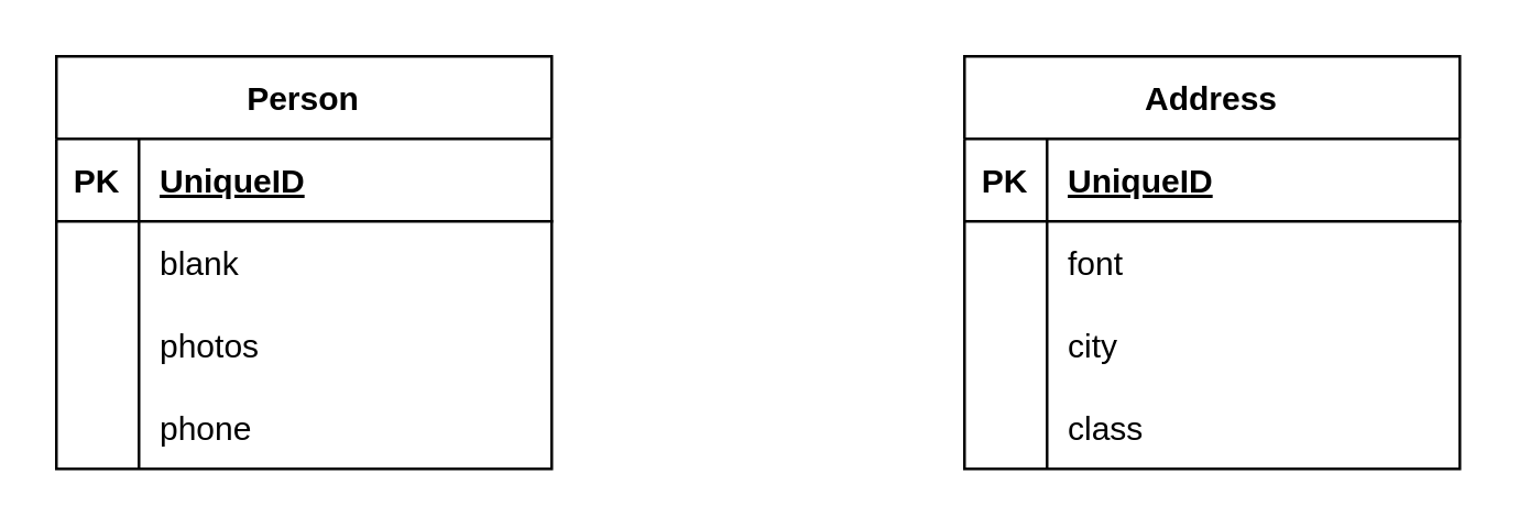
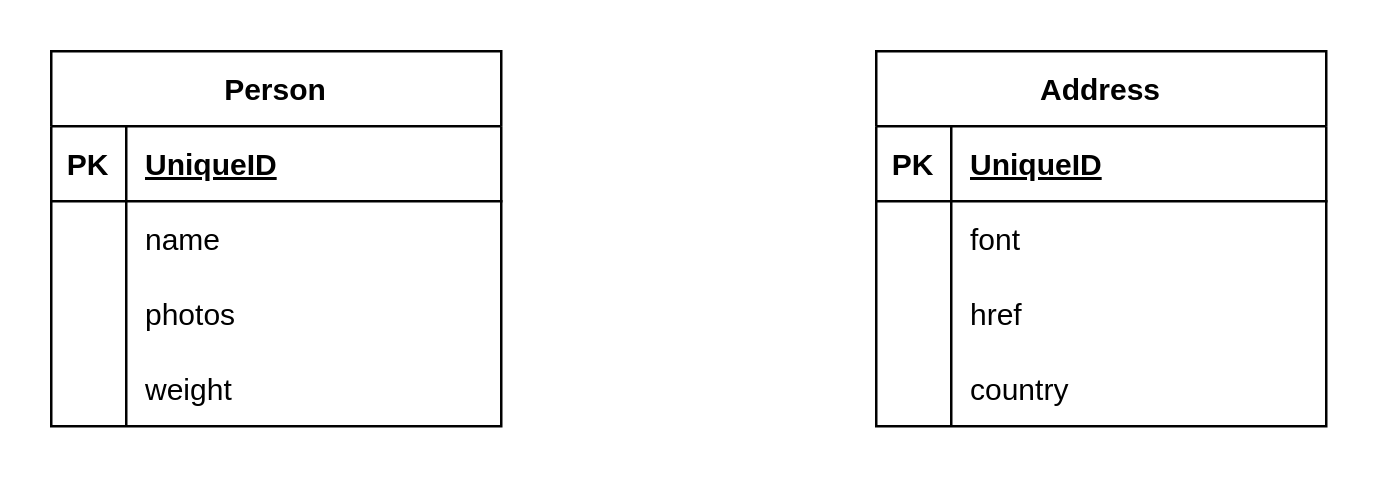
  <mxCell id="0" />
  <mxCell id="1" parent="0" />
  <mxCell id="2" value="Person" style="shape=table;startSize=30;container=1;collapsible=1;childLayout=tableLayout;fixedRows=1;rowLines=0;fontStyle=1;align=center;resizeLast=1;" vertex="1" parent="1"><mxGeometry x="20" y="20" width="180" height="150" as="geometry" /></mxCell>
  <mxCell id="3" value="" style="shape=tableRow;horizontal=0;startSize=0;swimlaneHead=0;swimlaneBody=0;fillColor=none;collapsible=0;dropTarget=0;points=[[0,0.5],[1,0.5]];portConstraint=eastwest;top=0;left=0;right=0;bottom=1;" vertex="1" parent="2"><mxGeometry y="30" width="180" height="30" as="geometry" /></mxCell>
  <mxCell id="4" value="PK" style="shape=partialRectangle;connectable=0;fillColor=none;top=0;left=0;bottom=0;right=0;fontStyle=1;overflow=hidden;" vertex="1" parent="3"><mxGeometry width="30" height="30" as="geometry"><mxRectangle width="30" height="30" as="alternateBounds" /></mxGeometry></mxCell>
  <mxCell id="5" value="UniqueID" style="shape=partialRectangle;connectable=0;fillColor=none;top=0;left=0;bottom=0;right=0;align=left;spacingLeft=6;fontStyle=5;overflow=hidden;" vertex="1" parent="3"><mxGeometry x="30" width="150" height="30" as="geometry"><mxRectangle width="150" height="30" as="alternateBounds" /></mxGeometry></mxCell>
  <mxCell id="6" value="" style="shape=tableRow;horizontal=0;startSize=0;swimlaneHead=0;swimlaneBody=0;fillColor=none;collapsible=0;dropTarget=0;points=[[0,0.5],[1,0.5]];portConstraint=eastwest;top=0;left=0;right=0;bottom=0;" vertex="1" parent="2"><mxGeometry y="60" width="180" height="30" as="geometry" /></mxCell>
  <mxCell id="7" value="" style="shape=partialRectangle;connectable=0;fillColor=none;top=0;left=0;bottom=0;right=0;editable=1;overflow=hidden;" vertex="1" parent="6"><mxGeometry width="30" height="30" as="geometry"><mxRectangle width="30" height="30" as="alternateBounds" /></mxGeometry></mxCell>
- <mxCell id="8" value="blank" style="shape=partialRectangle;connectable=0;fillColor=none;top=0;left=0;bottom=0;right=0;align=left;spacingLeft=6;overflow=hidden;" vertex="1" parent="6"><mxGeometry x="30" width="150" height="30" as="geometry"><mxRectangle width="150" height="30" as="alternateBounds" /></mxGeometry></mxCell>
+ <mxCell id="8" value="name" style="shape=partialRectangle;connectable=0;fillColor=none;top=0;left=0;bottom=0;right=0;align=left;spacingLeft=6;overflow=hidden;" vertex="1" parent="6"><mxGeometry x="30" width="150" height="30" as="geometry"><mxRectangle width="150" height="30" as="alternateBounds" /></mxGeometry></mxCell>
  <mxCell id="9" value="" style="shape=tableRow;horizontal=0;startSize=0;swimlaneHead=0;swimlaneBody=0;fillColor=none;collapsible=0;dropTarget=0;points=[[0,0.5],[1,0.5]];portConstraint=eastwest;top=0;left=0;right=0;bottom=0;" vertex="1" parent="2"><mxGeometry y="90" width="180" height="30" as="geometry" /></mxCell>
  <mxCell id="10" value="" style="shape=partialRectangle;connectable=0;fillColor=none;top=0;left=0;bottom=0;right=0;editable=1;overflow=hidden;" vertex="1" parent="9"><mxGeometry width="30" height="30" as="geometry"><mxRectangle width="30" height="30" as="alternateBounds" /></mxGeometry></mxCell>
  <mxCell id="11" value="photos" style="shape=partialRectangle;connectable=0;fillColor=none;top=0;left=0;bottom=0;right=0;align=left;spacingLeft=6;overflow=hidden;" vertex="1" parent="9"><mxGeometry x="30" width="150" height="30" as="geometry"><mxRectangle width="150" height="30" as="alternateBounds" /></mxGeometry></mxCell>
  <mxCell id="12" value="" style="shape=tableRow;horizontal=0;startSize=0;swimlaneHead=0;swimlaneBody=0;fillColor=none;collapsible=0;dropTarget=0;points=[[0,0.5],[1,0.5]];portConstraint=eastwest;top=0;left=0;right=0;bottom=0;" vertex="1" parent="2"><mxGeometry y="120" width="180" height="30" as="geometry" /></mxCell>
  <mxCell id="13" value="" style="shape=partialRectangle;connectable=0;fillColor=none;top=0;left=0;bottom=0;right=0;editable=1;overflow=hidden;" vertex="1" parent="12"><mxGeometry width="30" height="30" as="geometry"><mxRectangle width="30" height="30" as="alternateBounds" /></mxGeometry></mxCell>
- <mxCell id="14" value="phone" style="shape=partialRectangle;connectable=0;fillColor=none;top=0;left=0;bottom=0;right=0;align=left;spacingLeft=6;overflow=hidden;" vertex="1" parent="12"><mxGeometry x="30" width="150" height="30" as="geometry"><mxRectangle width="150" height="30" as="alternateBounds" /></mxGeometry></mxCell>
+ <mxCell id="14" value="weight" style="shape=partialRectangle;connectable=0;fillColor=none;top=0;left=0;bottom=0;right=0;align=left;spacingLeft=6;overflow=hidden;" vertex="1" parent="12"><mxGeometry x="30" width="150" height="30" as="geometry"><mxRectangle width="150" height="30" as="alternateBounds" /></mxGeometry></mxCell>
  <mxCell id="15" value="Address" style="shape=table;startSize=30;container=1;collapsible=1;childLayout=tableLayout;fixedRows=1;rowLines=0;fontStyle=1;align=center;resizeLast=1;" vertex="1" parent="1"><mxGeometry x="350" y="20" width="180" height="150" as="geometry" /></mxCell>
  <mxCell id="16" value="" style="shape=tableRow;horizontal=0;startSize=0;swimlaneHead=0;swimlaneBody=0;fillColor=none;collapsible=0;dropTarget=0;points=[[0,0.5],[1,0.5]];portConstraint=eastwest;top=0;left=0;right=0;bottom=1;" vertex="1" parent="15"><mxGeometry y="30" width="180" height="30" as="geometry" /></mxCell>
  <mxCell id="17" value="PK" style="shape=partialRectangle;connectable=0;fillColor=none;top=0;left=0;bottom=0;right=0;fontStyle=1;overflow=hidden;" vertex="1" parent="16"><mxGeometry width="30" height="30" as="geometry"><mxRectangle width="30" height="30" as="alternateBounds" /></mxGeometry></mxCell>
  <mxCell id="18" value="UniqueID" style="shape=partialRectangle;connectable=0;fillColor=none;top=0;left=0;bottom=0;right=0;align=left;spacingLeft=6;fontStyle=5;overflow=hidden;" vertex="1" parent="16"><mxGeometry x="30" width="150" height="30" as="geometry"><mxRectangle width="150" height="30" as="alternateBounds" /></mxGeometry></mxCell>
  <mxCell id="19" value="" style="shape=tableRow;horizontal=0;startSize=0;swimlaneHead=0;swimlaneBody=0;fillColor=none;collapsible=0;dropTarget=0;points=[[0,0.5],[1,0.5]];portConstraint=eastwest;top=0;left=0;right=0;bottom=0;" vertex="1" parent="15"><mxGeometry y="60" width="180" height="30" as="geometry" /></mxCell>
  <mxCell id="20" value="" style="shape=partialRectangle;connectable=0;fillColor=none;top=0;left=0;bottom=0;right=0;editable=1;overflow=hidden;" vertex="1" parent="19"><mxGeometry width="30" height="30" as="geometry"><mxRectangle width="30" height="30" as="alternateBounds" /></mxGeometry></mxCell>
  <mxCell id="21" value="font" style="shape=partialRectangle;connectable=0;fillColor=none;top=0;left=0;bottom=0;right=0;align=left;spacingLeft=6;overflow=hidden;" vertex="1" parent="19"><mxGeometry x="30" width="150" height="30" as="geometry"><mxRectangle width="150" height="30" as="alternateBounds" /></mxGeometry></mxCell>
  <mxCell id="22" value="" style="shape=tableRow;horizontal=0;startSize=0;swimlaneHead=0;swimlaneBody=0;fillColor=none;collapsible=0;dropTarget=0;points=[[0,0.5],[1,0.5]];portConstraint=eastwest;top=0;left=0;right=0;bottom=0;" vertex="1" parent="15"><mxGeometry y="90" width="180" height="30" as="geometry" /></mxCell>
  <mxCell id="23" value="" style="shape=partialRectangle;connectable=0;fillColor=none;top=0;left=0;bottom=0;right=0;editable=1;overflow=hidden;" vertex="1" parent="22"><mxGeometry width="30" height="30" as="geometry"><mxRectangle width="30" height="30" as="alternateBounds" /></mxGeometry></mxCell>
- <mxCell id="24" value="city" style="shape=partialRectangle;connectable=0;fillColor=none;top=0;left=0;bottom=0;right=0;align=left;spacingLeft=6;overflow=hidden;" vertex="1" parent="22"><mxGeometry x="30" width="150" height="30" as="geometry"><mxRectangle width="150" height="30" as="alternateBounds" /></mxGeometry></mxCell>
+ <mxCell id="24" value="href" style="shape=partialRectangle;connectable=0;fillColor=none;top=0;left=0;bottom=0;right=0;align=left;spacingLeft=6;overflow=hidden;" vertex="1" parent="22"><mxGeometry x="30" width="150" height="30" as="geometry"><mxRectangle width="150" height="30" as="alternateBounds" /></mxGeometry></mxCell>
  <mxCell id="25" value="" style="shape=tableRow;horizontal=0;startSize=0;swimlaneHead=0;swimlaneBody=0;fillColor=none;collapsible=0;dropTarget=0;points=[[0,0.5],[1,0.5]];portConstraint=eastwest;top=0;left=0;right=0;bottom=0;" vertex="1" parent="15"><mxGeometry y="120" width="180" height="30" as="geometry" /></mxCell>
  <mxCell id="26" value="&#10;&#10;&lt;span style=&quot;font-size: 10pt ; font-family: , &amp;quot;arial&amp;quot; ; font-weight: normal ; font-style: normal ; text-decoration: underline ; color: #386bf3 ; text-align: center&quot;&gt;&lt;a class=&quot;in-cell-link&quot; href=&quot;https://picsum.photos/200&quot; target=&quot;_blank&quot;&gt;https://picsum.photos/200&lt;/a&gt;&lt;/span&gt;&#10;&#10;" style="shape=partialRectangle;connectable=0;fillColor=none;top=0;left=0;bottom=0;right=0;editable=1;overflow=hidden;" vertex="1" parent="25"><mxGeometry width="30" height="30" as="geometry"><mxRectangle width="30" height="30" as="alternateBounds" /></mxGeometry></mxCell>
- <mxCell id="27" value="class" style="shape=partialRectangle;connectable=0;fillColor=none;top=0;left=0;bottom=0;right=0;align=left;spacingLeft=6;overflow=hidden;" vertex="1" parent="25"><mxGeometry x="30" width="150" height="30" as="geometry"><mxRectangle width="150" height="30" as="alternateBounds" /></mxGeometry></mxCell>
+ <mxCell id="27" value="country" style="shape=partialRectangle;connectable=0;fillColor=none;top=0;left=0;bottom=0;right=0;align=left;spacingLeft=6;overflow=hidden;" vertex="1" parent="25"><mxGeometry x="30" width="150" height="30" as="geometry"><mxRectangle width="150" height="30" as="alternateBounds" /></mxGeometry></mxCell>
